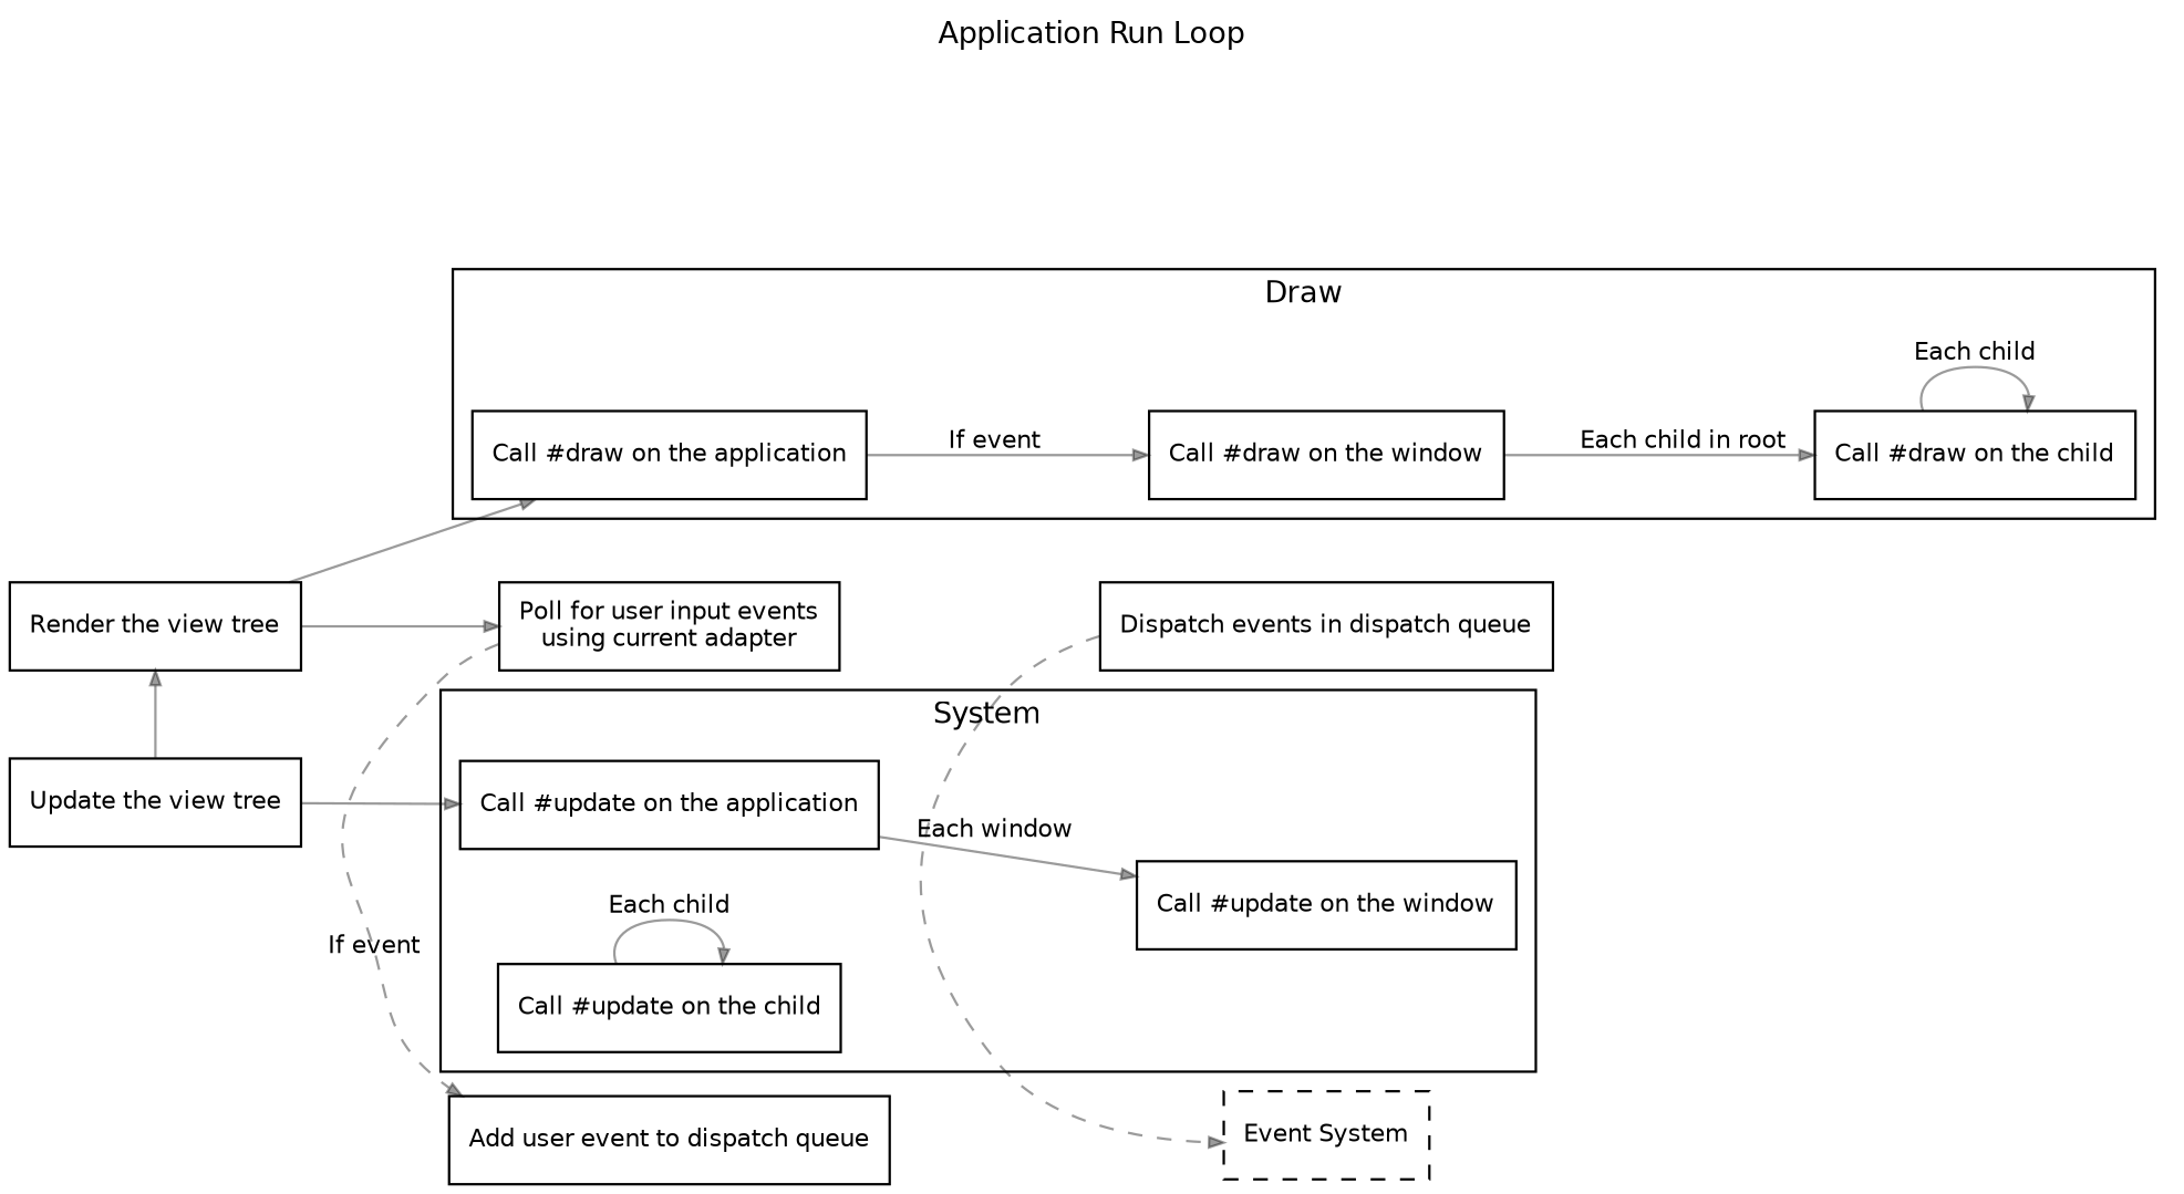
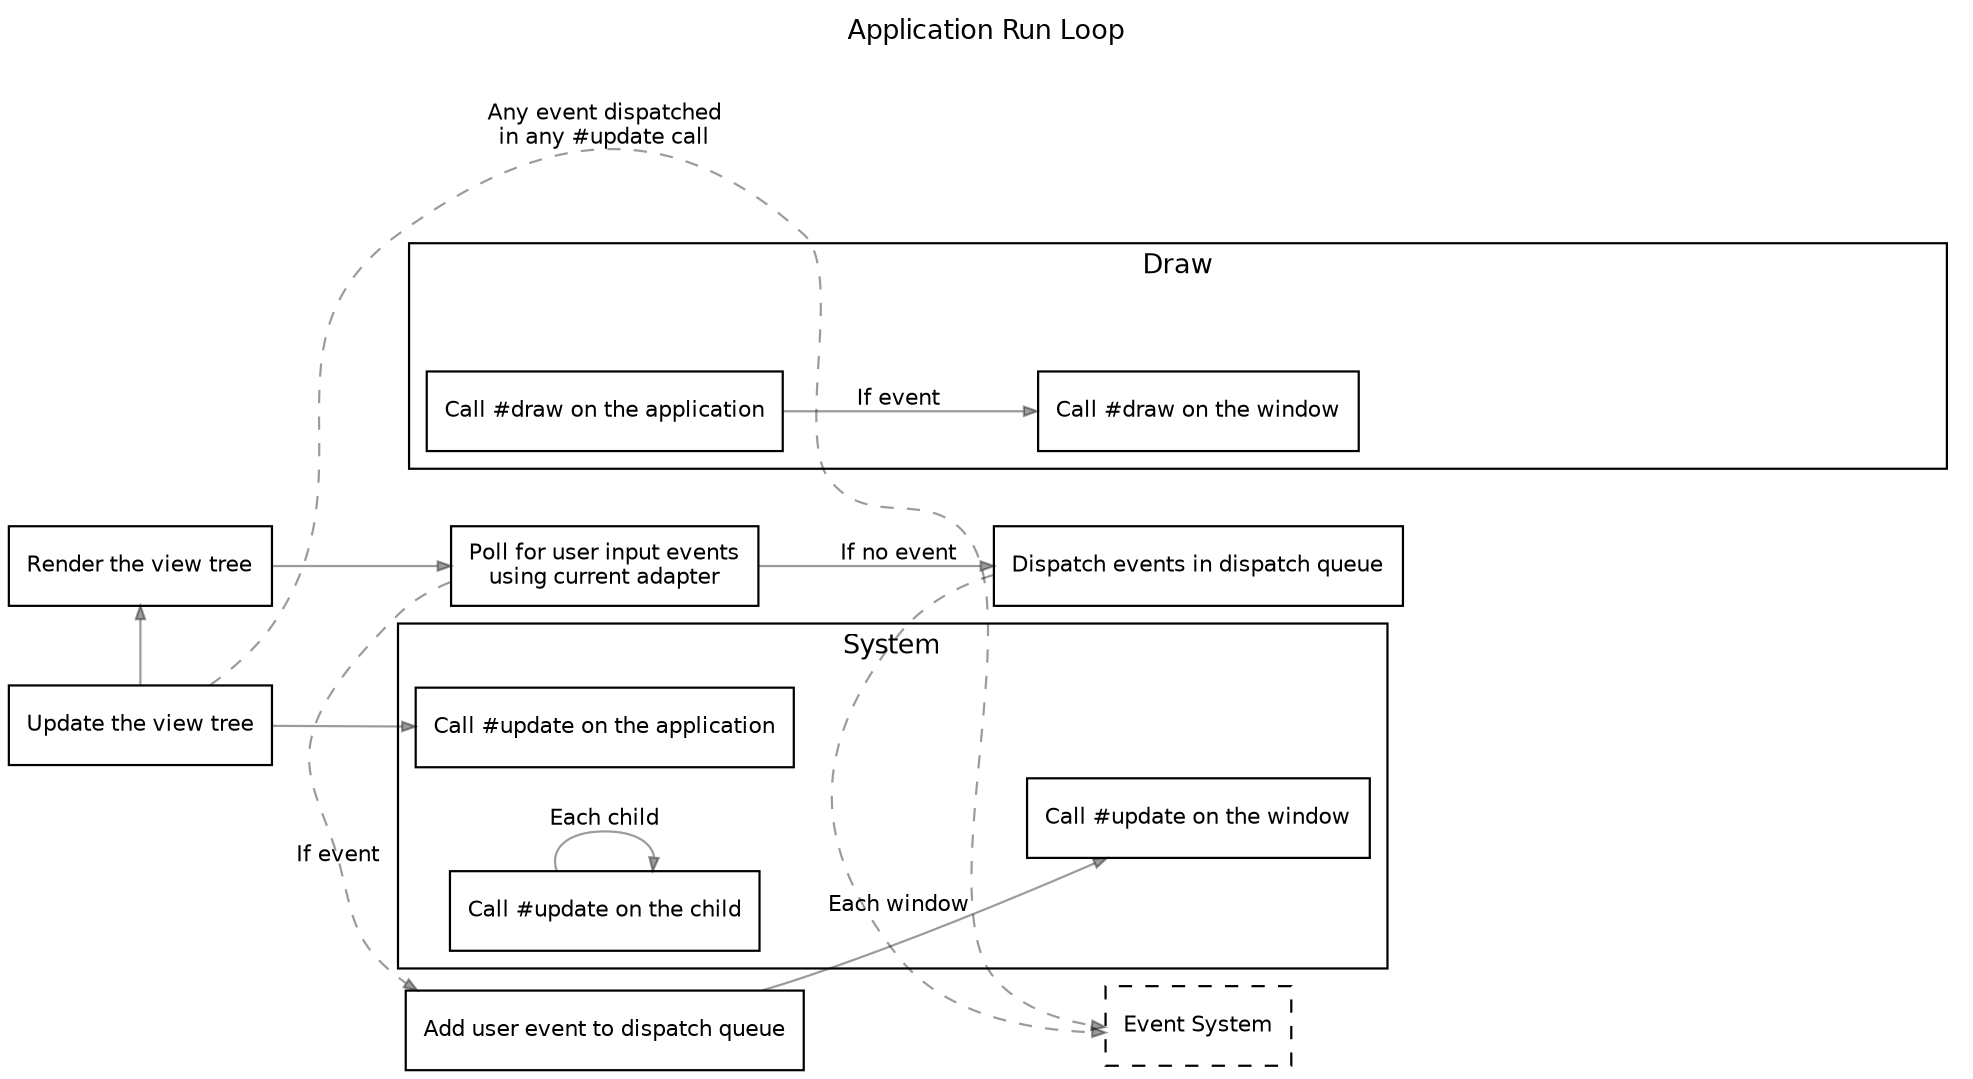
  digraph {
    fontname=Helvetica
    fontsize=12
    label="Application Run Loop"
    labelloc=top
    rankdir=LR
    ranksep=0.3
    node [fontname=Helvetica fontsize=10 shape=box]
    edge [arrowsize=0.6 color="#00000064" fontname=Helvetica fontsize=10]
    n1 [label="Poll for user input events\nusing current adapter"]
    n2 [label="Add user event to dispatch queue"]
    n3 [label="Update the view tree"]
    n4 [label="Render the view tree"]
    n5 [label="Dispatch events in dispatch queue"]
    n6 [label="Event System" style=dashed]
    n7 [label="Call #update on the application"]
    n8 [label="Call #update on the window"]
    n9 [label="Call #update on the child"]
    n10 [label="Call #draw on the application"]
    n11 [label="Call #draw on the window"]
-   n12 [label="Call #draw on the child"]
    subgraph sub_1 {
      rank=same
      n1
      n2
    }
    subgraph sub_2 {
      rank=same
      n3
      n4
    }
    subgraph sub_3 {
      rank=same
      n5
      n6
    }
    subgraph cluster_4 {
      label=System
      n7
      n8
      n9
    }
    subgraph cluster_5 {
      label=Draw
      n10
      n11
-     n12
    }
    n1 -> n2 [label="If event" style=dashed]
+   n1 -> n5 [label="If no event"]
+   n3 -> n6 [constraint=false label="Any event dispatched\nin any #update call" style=dashed]
    n3 -> n7
    n4 -> n1
    n4 -> n3 [dir=back]
-   n4 -> n10
    n5 -> n6 [style=dashed]
-   n7 -> n8 [label="Each window"]
+   n2 -> n8 [label="Each window"]
    n9 -> n9 [label="Each child"]
    n10 -> n11 [label="If event"]
-   n11 -> n12 [label="Each child in root"]
-   n12 -> n12 [label="Each child"]
  }
